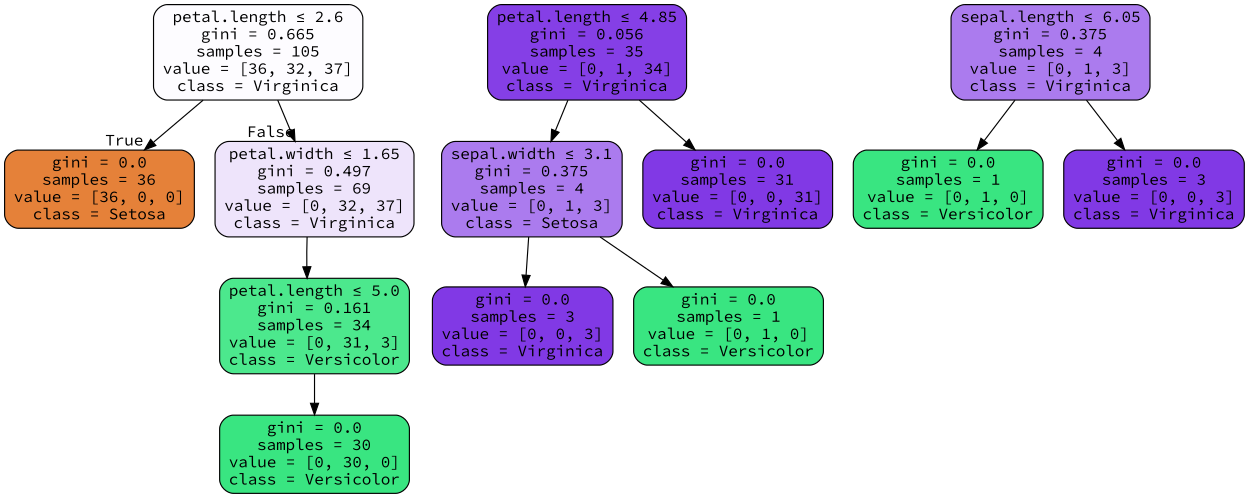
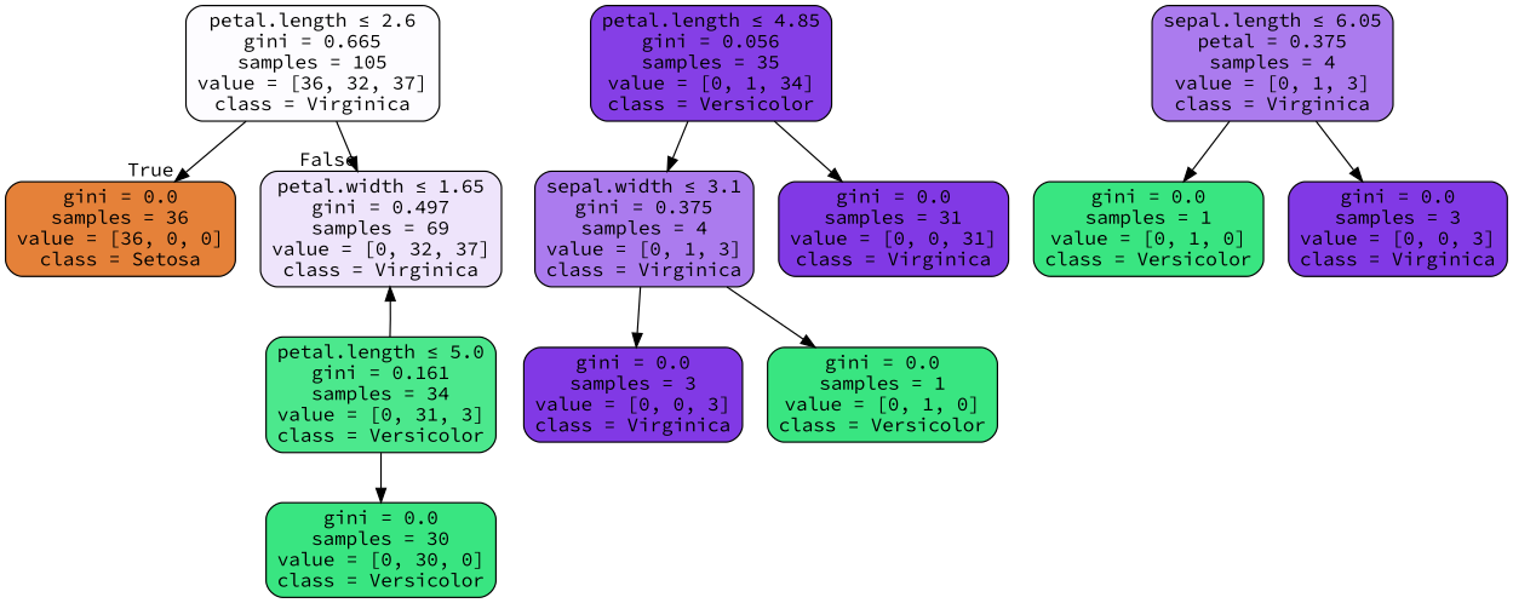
  digraph {
    fontname="Source Code Pro"
    node [color=black fillcolor="#39e581" fontname="Source Code Pro" shape=box style="filled, rounded"]
    edge [fontname="Source Code Pro"]
    n1 [fillcolor="#fdfcff" label=<petal.length &le; 2.6<br/>gini = 0.665<br/>samples = 105<br/>value = [36, 32, 37]<br/>class = Virginica>]
    n2 [fillcolor="#e58139" label=<gini = 0.0<br/>samples = 36<br/>value = [36, 0, 0]<br/>class = Setosa>]
    n3 [fillcolor="#eee4fb" label=<petal.width &le; 1.65<br/>gini = 0.497<br/>samples = 69<br/>value = [0, 32, 37]<br/>class = Virginica>]
    n4 [fillcolor="#4ce88d" label=<petal.length &le; 5.0<br/>gini = 0.161<br/>samples = 34<br/>value = [0, 31, 3]<br/>class = Versicolor>]
    n5 [label=<gini = 0.0<br/>samples = 30<br/>value = [0, 30, 0]<br/>class = Versicolor>]
-   n6 [fillcolor="#853fe6" label=<petal.length &le; 4.85<br/>gini = 0.056<br/>samples = 35<br/>value = [0, 1, 34]<br/>class = Virginica>]
-   n7 [fillcolor="#ab7bee" label=<sepal.width &le; 3.1<br/>gini = 0.375<br/>samples = 4<br/>value = [0, 1, 3]<br/>class = Setosa>]
+   n6 [fillcolor="#853fe6" label=<petal.length &le; 4.85<br/>gini = 0.056<br/>samples = 35<br/>value = [0, 1, 34]<br/>class = Versicolor>]
+   n7 [fillcolor="#ab7bee" label=<sepal.width &le; 3.1<br/>gini = 0.375<br/>samples = 4<br/>value = [0, 1, 3]<br/>class = Virginica>]
    n8 [fillcolor="#8139e5" label=<gini = 0.0<br/>samples = 31<br/>value = [0, 0, 31]<br/>class = Virginica>]
-   n9 [fillcolor="#ab7bee" label=<sepal.length &le; 6.05<br/>gini = 0.375<br/>samples = 4<br/>value = [0, 1, 3]<br/>class = Virginica>]
+   n9 [fillcolor="#ab7bee" label=<sepal.length &le; 6.05<br/>petal = 0.375<br/>samples = 4<br/>value = [0, 1, 3]<br/>class = Virginica>]
    n10 [label=<gini = 0.0<br/>samples = 1<br/>value = [0, 1, 0]<br/>class = Versicolor>]
    n11 [fillcolor="#8139e5" label=<gini = 0.0<br/>samples = 3<br/>value = [0, 0, 3]<br/>class = Virginica>]
    n12 [fillcolor="#8139e5" label=<gini = 0.0<br/>samples = 3<br/>value = [0, 0, 3]<br/>class = Virginica>]
    n13 [label=<gini = 0.0<br/>samples = 1<br/>value = [0, 1, 0]<br/>class = Versicolor>]
    n1 -> n2 [headlabel=True labelangle=45 labeldistance=2.5]
    n1 -> n3 [headlabel=False labelangle=-45 labeldistance=2.5]
-   n3 -> n4
+   n4 -> n3
    n4 -> n5
    n6 -> n7
    n6 -> n8
    n7 -> n12
    n7 -> n13
    n9 -> n10
    n9 -> n11
  }
